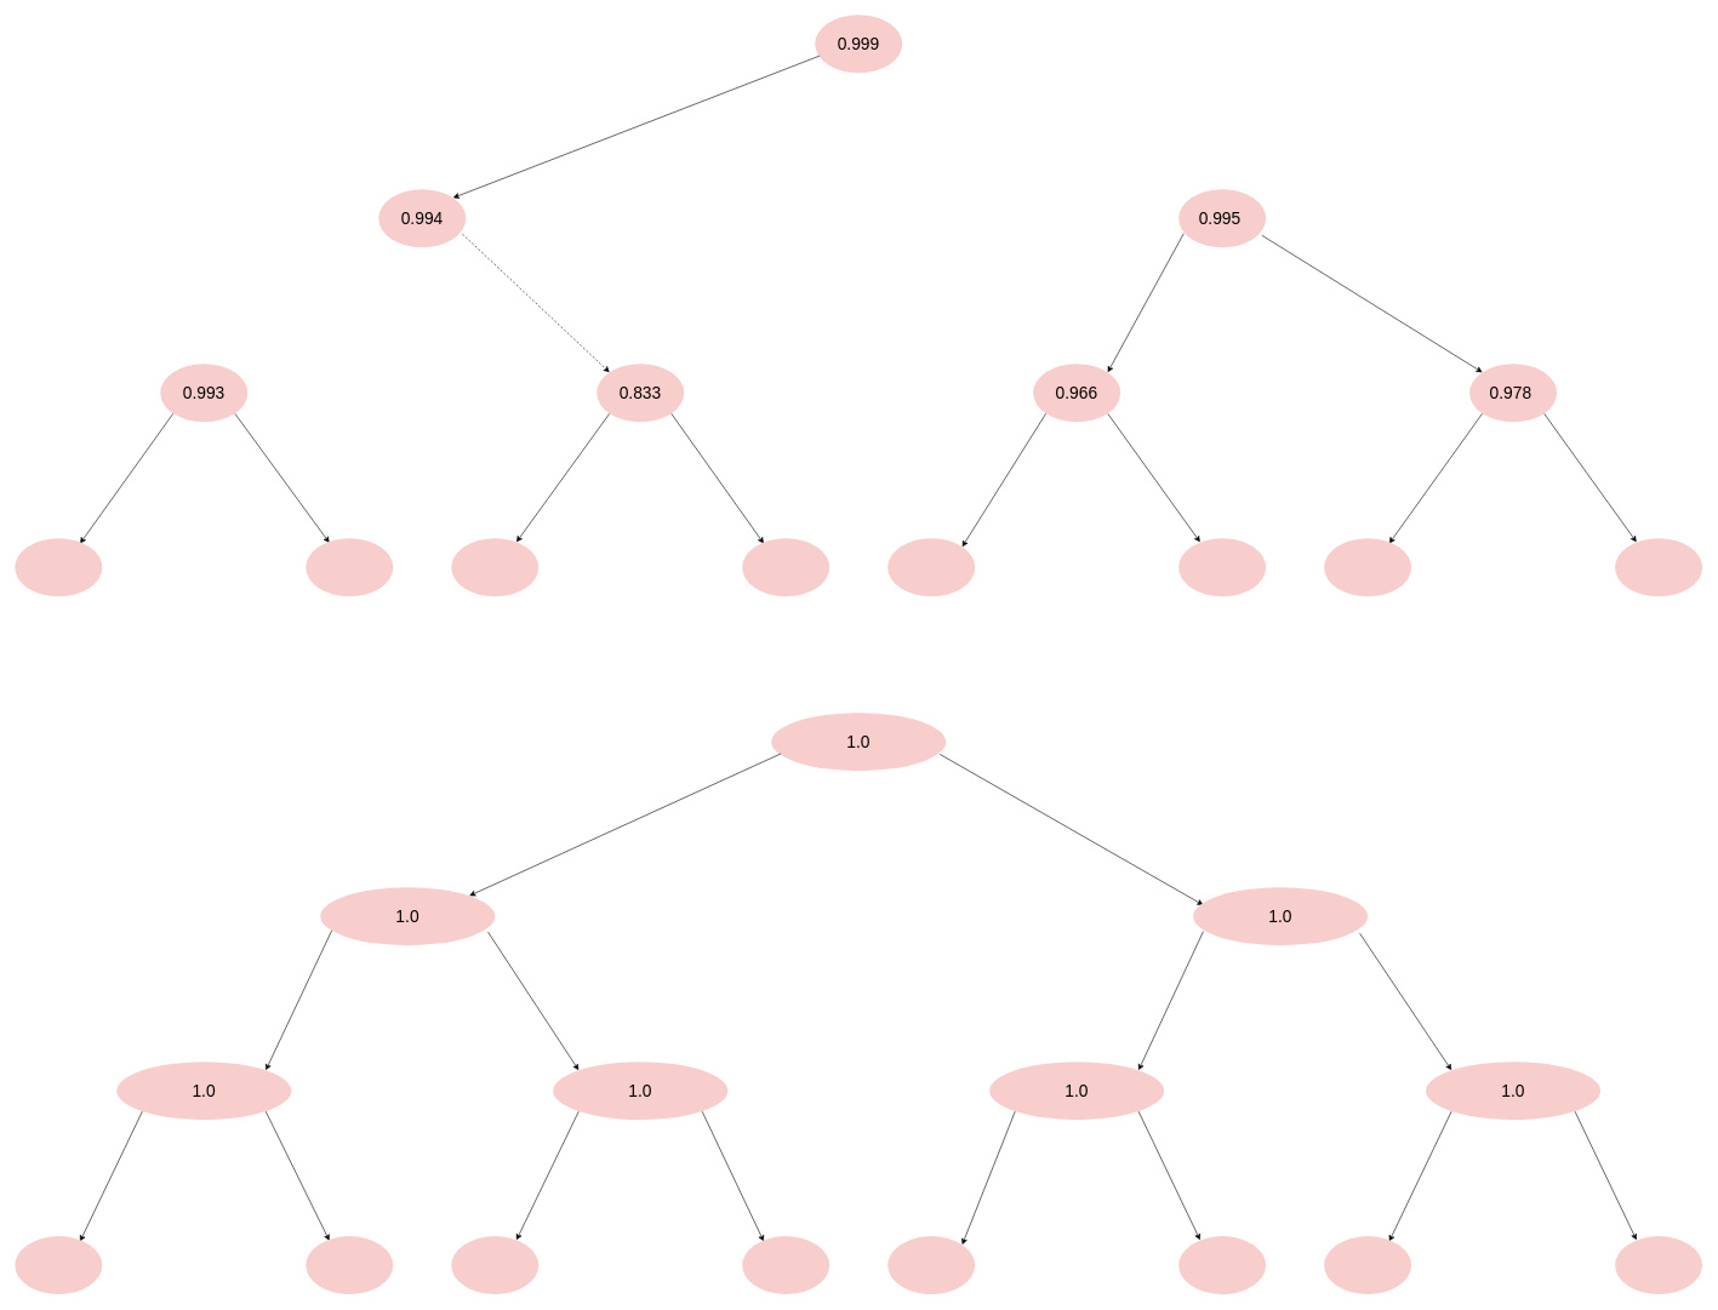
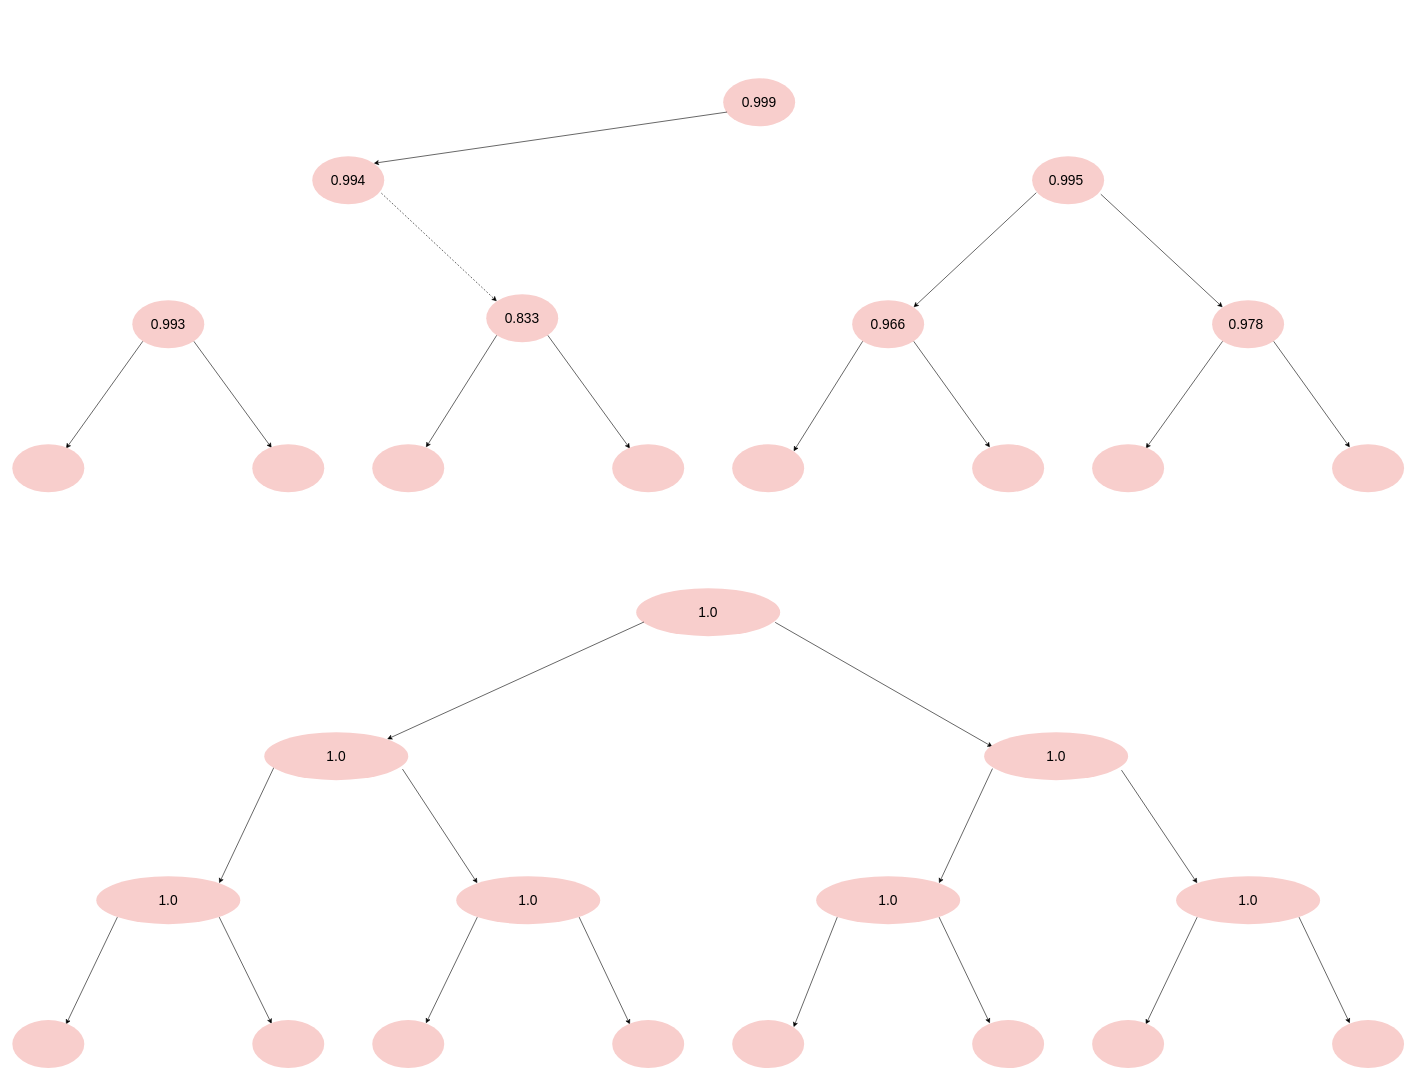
  <mxCell id="0" />
  <mxCell id="1" parent="0" />
- <mxCell id="2" value="0.999" style="ellipse;whiteSpace=wrap;html=1;fillColor=#f8cecc;strokeColor=none;fontSize=23;" vertex="1" parent="1"><mxGeometry x="1120" y="20" width="120" height="80" as="geometry" /></mxCell>
+ <mxCell id="2" value="0.999" style="ellipse;whiteSpace=wrap;html=1;fillColor=#f8cecc;strokeColor=none;fontSize=23;" vertex="1" parent="1"><mxGeometry x="1205" y="130" width="120" height="80" as="geometry" /></mxCell>
  <mxCell id="3" value="" style="endArrow=classic;html=1;rounded=0;entryX=1;entryY=0;entryDx=0;entryDy=0;exitX=0.054;exitY=0.704;exitDx=0;exitDy=0;exitPerimeter=0;fontSize=23;" edge="1" parent="1" source="2"><mxGeometry width="50" height="50" relative="1" as="geometry"><mxPoint x="1130" y="160" as="sourcePoint" /><mxPoint x="622.426" y="271.716" as="targetPoint" /></mxGeometry></mxCell>
  <mxCell id="4" value="" style="endArrow=classic;html=1;rounded=0;entryX=0;entryY=0;entryDx=0;entryDy=0;exitX=0.96;exitY=0.769;exitDx=0;exitDy=0;exitPerimeter=0;fontSize=23;dashed=1;" edge="1" parent="1" source="15" target="19"><mxGeometry width="50" height="50" relative="1" as="geometry"><mxPoint x="622.426" y="408.284" as="sourcePoint" /><mxPoint x="837.574" y="511.716" as="targetPoint" /></mxGeometry></mxCell>
  <mxCell id="5" value="" style="endArrow=classic;html=1;rounded=0;exitX=0;exitY=1;exitDx=0;exitDy=0;entryX=0.746;entryY=0.066;entryDx=0;entryDy=0;entryPerimeter=0;fontSize=23;" edge="1" parent="1" source="19" target="26"><mxGeometry width="50" height="50" relative="1" as="geometry"><mxPoint x="837.574" y="568.284" as="sourcePoint" /><mxPoint x="722.426" y="671.716" as="targetPoint" /></mxGeometry></mxCell>
  <mxCell id="6" value="" style="endArrow=classic;html=1;rounded=0;entryX=0.246;entryY=0.089;entryDx=0;entryDy=0;exitX=1;exitY=1;exitDx=0;exitDy=0;entryPerimeter=0;fontSize=23;" edge="1" parent="1" source="19" target="25"><mxGeometry width="50" height="50" relative="1" as="geometry"><mxPoint x="922.426" y="568.284" as="sourcePoint" /><mxPoint x="1037.574" y="671.716" as="targetPoint" /></mxGeometry></mxCell>
  <mxCell id="7" value="" style="endArrow=classic;html=1;rounded=0;entryX=0.269;entryY=0.077;entryDx=0;entryDy=0;exitX=1;exitY=1;exitDx=0;exitDy=0;entryPerimeter=0;fontSize=23;" edge="1" parent="1" source="20" target="27"><mxGeometry width="50" height="50" relative="1" as="geometry"><mxPoint x="330" y="570" as="sourcePoint" /><mxPoint x="437.574" y="671.716" as="targetPoint" /></mxGeometry></mxCell>
  <mxCell id="8" value="" style="endArrow=classic;html=1;rounded=0;exitX=0;exitY=1;exitDx=0;exitDy=0;entryX=0.746;entryY=0.089;entryDx=0;entryDy=0;entryPerimeter=0;fontSize=23;" edge="1" parent="1" source="20" target="28"><mxGeometry width="50" height="50" relative="1" as="geometry"><mxPoint x="237.574" y="568.284" as="sourcePoint" /><mxPoint x="122.426" y="671.716" as="targetPoint" /></mxGeometry></mxCell>
  <mxCell id="9" value="" style="endArrow=classic;html=1;rounded=0;exitX=1;exitY=1;exitDx=0;exitDy=0;entryX=0.246;entryY=0.066;entryDx=0;entryDy=0;entryPerimeter=0;fontSize=23;" edge="1" parent="1" source="17" target="22"><mxGeometry width="50" height="50" relative="1" as="geometry"><mxPoint x="1540" y="560" as="sourcePoint" /><mxPoint x="1637.574" y="671.716" as="targetPoint" /></mxGeometry></mxCell>
  <mxCell id="10" value="" style="endArrow=classic;html=1;rounded=0;exitX=0;exitY=1;exitDx=0;exitDy=0;entryX=1;entryY=0;entryDx=0;entryDy=0;fontSize=23;" edge="1" parent="1" source="17" target="21"><mxGeometry width="50" height="50" relative="1" as="geometry"><mxPoint x="1437.574" y="568.284" as="sourcePoint" /><mxPoint x="1310" y="750" as="targetPoint" /></mxGeometry></mxCell>
  <mxCell id="11" value="" style="endArrow=classic;html=1;rounded=0;exitX=0;exitY=1;exitDx=0;exitDy=0;entryX=0.746;entryY=0.089;entryDx=0;entryDy=0;entryPerimeter=0;fontSize=23;" edge="1" parent="1" source="18" target="23"><mxGeometry width="50" height="50" relative="1" as="geometry"><mxPoint x="2037.574" y="568.284" as="sourcePoint" /><mxPoint x="1910" y="750" as="targetPoint" /></mxGeometry></mxCell>
  <mxCell id="12" value="" style="endArrow=classic;html=1;rounded=0;entryX=0.246;entryY=0.066;entryDx=0;entryDy=0;exitX=1;exitY=1;exitDx=0;exitDy=0;entryPerimeter=0;fontSize=23;" edge="1" parent="1" source="18" target="24"><mxGeometry width="50" height="50" relative="1" as="geometry"><mxPoint x="2122.426" y="568.284" as="sourcePoint" /><mxPoint x="2237.574" y="671.716" as="targetPoint" /></mxGeometry></mxCell>
  <mxCell id="13" value="" style="endArrow=classic;html=1;rounded=0;entryX=0;entryY=0;entryDx=0;entryDy=0;exitX=0.954;exitY=0.791;exitDx=0;exitDy=0;exitPerimeter=0;fontSize=23;" edge="1" parent="1" source="16"><mxGeometry width="50" height="50" relative="1" as="geometry"><mxPoint x="1822.426" y="408.284" as="sourcePoint" /><mxPoint x="2037.574" y="511.716" as="targetPoint" /></mxGeometry></mxCell>
  <mxCell id="14" value="" style="endArrow=classic;html=1;rounded=0;entryX=1;entryY=0;entryDx=0;entryDy=0;exitX=0.058;exitY=0.759;exitDx=0;exitDy=0;exitPerimeter=0;fontSize=23;" edge="1" parent="1" source="16"><mxGeometry width="50" height="50" relative="1" as="geometry"><mxPoint x="1737.574" y="408.284" as="sourcePoint" /><mxPoint x="1522.426" y="511.716" as="targetPoint" /></mxGeometry></mxCell>
  <mxCell id="15" value="0.994" style="ellipse;whiteSpace=wrap;html=1;fillColor=#f8cecc;strokeColor=none;fontSize=23;" vertex="1" parent="1"><mxGeometry x="520" y="260" width="120" height="80" as="geometry" /></mxCell>
- <mxCell id="16" value="0.995&amp;nbsp;" style="ellipse;whiteSpace=wrap;html=1;fillColor=#f8cecc;strokeColor=none;fontSize=23;" vertex="1" parent="1"><mxGeometry x="1620" y="260" width="120" height="80" as="geometry" /></mxCell>
+ <mxCell id="16" value="0.995&amp;nbsp;" style="ellipse;whiteSpace=wrap;html=1;fillColor=#f8cecc;strokeColor=none;fontSize=23;" vertex="1" parent="1"><mxGeometry x="1720" y="260" width="120" height="80" as="geometry" /></mxCell>
  <mxCell id="17" value="0.966" style="ellipse;whiteSpace=wrap;html=1;fillColor=#f8cecc;strokeColor=none;fontSize=23;" vertex="1" parent="1"><mxGeometry x="1420" y="500" width="120" height="80" as="geometry" /></mxCell>
  <mxCell id="18" value="0.978&amp;nbsp;" style="ellipse;whiteSpace=wrap;html=1;fillColor=#f8cecc;strokeColor=none;fontSize=23;" vertex="1" parent="1"><mxGeometry x="2020" y="500" width="120" height="80" as="geometry" /></mxCell>
- <mxCell id="19" value="0.833" style="ellipse;whiteSpace=wrap;html=1;fillColor=#f8cecc;strokeColor=none;fontSize=23;" vertex="1" parent="1"><mxGeometry x="820" y="500" width="120" height="80" as="geometry" /></mxCell>
+ <mxCell id="19" value="0.833" style="ellipse;whiteSpace=wrap;html=1;fillColor=#f8cecc;strokeColor=none;fontSize=23;" vertex="1" parent="1"><mxGeometry x="810" y="490" width="120" height="80" as="geometry" /></mxCell>
  <mxCell id="20" value="0.993" style="ellipse;whiteSpace=wrap;html=1;fillColor=#f8cecc;strokeColor=none;fontSize=23;" vertex="1" parent="1"><mxGeometry x="220" y="500" width="120" height="80" as="geometry" /></mxCell>
  <mxCell id="21" value="" style="ellipse;whiteSpace=wrap;html=1;fillColor=#f8cecc;strokeColor=none;fontSize=23;" vertex="1" parent="1"><mxGeometry x="1220" y="740" width="120" height="80" as="geometry" /></mxCell>
  <mxCell id="22" value="" style="ellipse;whiteSpace=wrap;html=1;fillColor=#f8cecc;strokeColor=none;fontSize=23;" vertex="1" parent="1"><mxGeometry x="1620" y="740" width="120" height="80" as="geometry" /></mxCell>
  <mxCell id="23" value="" style="ellipse;whiteSpace=wrap;html=1;fillColor=#f8cecc;strokeColor=none;fontSize=23;" vertex="1" parent="1"><mxGeometry x="1820" y="740" width="120" height="80" as="geometry" /></mxCell>
  <mxCell id="24" value="" style="ellipse;whiteSpace=wrap;html=1;fillColor=#f8cecc;strokeColor=none;fontSize=23;" vertex="1" parent="1"><mxGeometry x="2220" y="740" width="120" height="80" as="geometry" /></mxCell>
  <mxCell id="25" value="" style="ellipse;whiteSpace=wrap;html=1;fillColor=#f8cecc;strokeColor=none;fontSize=23;" vertex="1" parent="1"><mxGeometry x="1020" y="740" width="120" height="80" as="geometry" /></mxCell>
  <mxCell id="26" value="" style="ellipse;whiteSpace=wrap;html=1;fillColor=#f8cecc;strokeColor=none;fontSize=23;" vertex="1" parent="1"><mxGeometry x="620" y="740" width="120" height="80" as="geometry" /></mxCell>
  <mxCell id="27" value="" style="ellipse;whiteSpace=wrap;html=1;fillColor=#f8cecc;strokeColor=none;fontSize=23;" vertex="1" parent="1"><mxGeometry x="420" y="740" width="120" height="80" as="geometry" /></mxCell>
  <mxCell id="28" value="" style="ellipse;whiteSpace=wrap;html=1;fillColor=#f8cecc;strokeColor=none;fontSize=23;" vertex="1" parent="1"><mxGeometry x="20" y="740" width="120" height="80" as="geometry" /></mxCell>
  <mxCell id="29" value="1.0" style="ellipse;whiteSpace=wrap;html=1;fillColor=#f8cecc;strokeColor=none;fontSize=23;" vertex="1" parent="1"><mxGeometry x="1060" y="980" width="240" height="80" as="geometry" /></mxCell>
  <mxCell id="30" value="" style="endArrow=classic;html=1;rounded=0;entryX=1;entryY=0;entryDx=0;entryDy=0;exitX=0.054;exitY=0.704;exitDx=0;exitDy=0;exitPerimeter=0;fontSize=23;" edge="1" parent="1" source="29" target="44"><mxGeometry width="50" height="50" relative="1" as="geometry"><mxPoint x="1130" y="1120" as="sourcePoint" /><mxPoint x="622.426" y="1231.716" as="targetPoint" /></mxGeometry></mxCell>
  <mxCell id="31" value="" style="endArrow=classic;html=1;rounded=0;entryX=1;entryY=0;entryDx=0;entryDy=0;exitX=0.068;exitY=0.726;exitDx=0;exitDy=0;exitPerimeter=0;fontSize=23;" edge="1" parent="1" source="44" target="49"><mxGeometry width="50" height="50" relative="1" as="geometry"><mxPoint x="537.574" y="1368.284" as="sourcePoint" /><mxPoint x="322.426" y="1471.716" as="targetPoint" /></mxGeometry></mxCell>
  <mxCell id="32" value="" style="endArrow=classic;html=1;rounded=0;entryX=0;entryY=0;entryDx=0;entryDy=0;exitX=0.96;exitY=0.769;exitDx=0;exitDy=0;exitPerimeter=0;fontSize=23;" edge="1" parent="1" source="44" target="48"><mxGeometry width="50" height="50" relative="1" as="geometry"><mxPoint x="622.426" y="1368.284" as="sourcePoint" /><mxPoint x="837.574" y="1471.716" as="targetPoint" /></mxGeometry></mxCell>
  <mxCell id="33" value="" style="endArrow=classic;html=1;rounded=0;exitX=0;exitY=1;exitDx=0;exitDy=0;entryX=0.746;entryY=0.066;entryDx=0;entryDy=0;entryPerimeter=0;fontSize=23;" edge="1" parent="1" source="48" target="55"><mxGeometry width="50" height="50" relative="1" as="geometry"><mxPoint x="837.574" y="1528.284" as="sourcePoint" /><mxPoint x="722.426" y="1631.716" as="targetPoint" /></mxGeometry></mxCell>
  <mxCell id="34" value="" style="endArrow=classic;html=1;rounded=0;entryX=0.246;entryY=0.089;entryDx=0;entryDy=0;exitX=1;exitY=1;exitDx=0;exitDy=0;entryPerimeter=0;fontSize=23;" edge="1" parent="1" source="48" target="54"><mxGeometry width="50" height="50" relative="1" as="geometry"><mxPoint x="922.426" y="1528.284" as="sourcePoint" /><mxPoint x="1037.574" y="1631.716" as="targetPoint" /></mxGeometry></mxCell>
  <mxCell id="35" value="" style="endArrow=classic;html=1;rounded=0;entryX=0.269;entryY=0.077;entryDx=0;entryDy=0;exitX=1;exitY=1;exitDx=0;exitDy=0;entryPerimeter=0;fontSize=23;" edge="1" parent="1" source="49" target="56"><mxGeometry width="50" height="50" relative="1" as="geometry"><mxPoint x="330" y="1530" as="sourcePoint" /><mxPoint x="437.574" y="1631.716" as="targetPoint" /></mxGeometry></mxCell>
  <mxCell id="36" value="" style="endArrow=classic;html=1;rounded=0;exitX=0;exitY=1;exitDx=0;exitDy=0;entryX=0.746;entryY=0.089;entryDx=0;entryDy=0;entryPerimeter=0;fontSize=23;" edge="1" parent="1" source="49" target="57"><mxGeometry width="50" height="50" relative="1" as="geometry"><mxPoint x="237.574" y="1528.284" as="sourcePoint" /><mxPoint x="122.426" y="1631.716" as="targetPoint" /></mxGeometry></mxCell>
  <mxCell id="37" value="" style="endArrow=classic;html=1;rounded=0;exitX=1;exitY=1;exitDx=0;exitDy=0;entryX=0.246;entryY=0.066;entryDx=0;entryDy=0;entryPerimeter=0;fontSize=23;" edge="1" parent="1" source="46" target="51"><mxGeometry width="50" height="50" relative="1" as="geometry"><mxPoint x="1540" y="1520" as="sourcePoint" /><mxPoint x="1637.574" y="1631.716" as="targetPoint" /></mxGeometry></mxCell>
  <mxCell id="38" value="" style="endArrow=classic;html=1;rounded=0;exitX=0;exitY=1;exitDx=0;exitDy=0;entryX=1;entryY=0;entryDx=0;entryDy=0;fontSize=23;" edge="1" parent="1" source="46" target="50"><mxGeometry width="50" height="50" relative="1" as="geometry"><mxPoint x="1437.574" y="1528.284" as="sourcePoint" /><mxPoint x="1310" y="1710" as="targetPoint" /></mxGeometry></mxCell>
  <mxCell id="39" value="" style="endArrow=classic;html=1;rounded=0;exitX=0;exitY=1;exitDx=0;exitDy=0;entryX=0.746;entryY=0.089;entryDx=0;entryDy=0;entryPerimeter=0;fontSize=23;" edge="1" parent="1" source="47" target="52"><mxGeometry width="50" height="50" relative="1" as="geometry"><mxPoint x="2037.574" y="1528.284" as="sourcePoint" /><mxPoint x="1910" y="1710" as="targetPoint" /></mxGeometry></mxCell>
  <mxCell id="40" value="" style="endArrow=classic;html=1;rounded=0;entryX=0.246;entryY=0.066;entryDx=0;entryDy=0;exitX=1;exitY=1;exitDx=0;exitDy=0;entryPerimeter=0;fontSize=23;" edge="1" parent="1" source="47" target="53"><mxGeometry width="50" height="50" relative="1" as="geometry"><mxPoint x="2122.426" y="1528.284" as="sourcePoint" /><mxPoint x="2237.574" y="1631.716" as="targetPoint" /></mxGeometry></mxCell>
  <mxCell id="41" value="" style="endArrow=classic;html=1;rounded=0;entryX=0;entryY=0;entryDx=0;entryDy=0;exitX=0.954;exitY=0.791;exitDx=0;exitDy=0;exitPerimeter=0;fontSize=23;" edge="1" parent="1" source="45" target="47"><mxGeometry width="50" height="50" relative="1" as="geometry"><mxPoint x="1822.426" y="1368.284" as="sourcePoint" /><mxPoint x="2037.574" y="1471.716" as="targetPoint" /></mxGeometry></mxCell>
  <mxCell id="42" value="" style="endArrow=classic;html=1;rounded=0;entryX=1;entryY=0;entryDx=0;entryDy=0;exitX=0.058;exitY=0.759;exitDx=0;exitDy=0;exitPerimeter=0;fontSize=23;" edge="1" parent="1" source="45" target="46"><mxGeometry width="50" height="50" relative="1" as="geometry"><mxPoint x="1737.574" y="1368.284" as="sourcePoint" /><mxPoint x="1522.426" y="1471.716" as="targetPoint" /></mxGeometry></mxCell>
  <mxCell id="43" value="" style="endArrow=classic;html=1;rounded=0;entryX=0.058;entryY=0.306;entryDx=0;entryDy=0;exitX=0.965;exitY=0.712;exitDx=0;exitDy=0;exitPerimeter=0;entryPerimeter=0;fontSize=23;" edge="1" parent="1" source="29" target="45"><mxGeometry width="50" height="50" relative="1" as="geometry"><mxPoint x="1747.574" y="1298.284" as="sourcePoint" /><mxPoint x="1737.574" y="1231.716" as="targetPoint" /></mxGeometry></mxCell>
  <mxCell id="44" value="1.0" style="ellipse;whiteSpace=wrap;html=1;fillColor=#f8cecc;strokeColor=none;fontSize=23;" vertex="1" parent="1"><mxGeometry x="440" y="1220" width="240" height="80" as="geometry" /></mxCell>
  <mxCell id="45" value="1.0" style="ellipse;whiteSpace=wrap;html=1;fillColor=#f8cecc;strokeColor=none;fontSize=23;" vertex="1" parent="1"><mxGeometry x="1640" y="1220" width="240" height="80" as="geometry" /></mxCell>
  <mxCell id="46" value="1.0" style="ellipse;whiteSpace=wrap;html=1;fillColor=#f8cecc;strokeColor=none;fontSize=23;" vertex="1" parent="1"><mxGeometry x="1360" y="1460" width="240" height="80" as="geometry" /></mxCell>
  <mxCell id="47" value="1.0" style="ellipse;whiteSpace=wrap;html=1;fillColor=#f8cecc;strokeColor=none;fontSize=23;" vertex="1" parent="1"><mxGeometry x="1960" y="1460" width="240" height="80" as="geometry" /></mxCell>
  <mxCell id="48" value="1.0" style="ellipse;whiteSpace=wrap;html=1;fillColor=#f8cecc;strokeColor=none;fontSize=23;" vertex="1" parent="1"><mxGeometry x="760" y="1460" width="240" height="80" as="geometry" /></mxCell>
  <mxCell id="49" value="1.0" style="ellipse;whiteSpace=wrap;html=1;fillColor=#f8cecc;strokeColor=none;fontSize=23;" vertex="1" parent="1"><mxGeometry x="160" y="1460" width="240" height="80" as="geometry" /></mxCell>
  <mxCell id="50" value="" style="ellipse;whiteSpace=wrap;html=1;fillColor=#f8cecc;strokeColor=none;fontSize=23;" vertex="1" parent="1"><mxGeometry x="1220" y="1700" width="120" height="80" as="geometry" /></mxCell>
  <mxCell id="51" value="" style="ellipse;whiteSpace=wrap;html=1;fillColor=#f8cecc;strokeColor=none;fontSize=23;" vertex="1" parent="1"><mxGeometry x="1620" y="1700" width="120" height="80" as="geometry" /></mxCell>
  <mxCell id="52" value="" style="ellipse;whiteSpace=wrap;html=1;fillColor=#f8cecc;strokeColor=none;fontSize=23;" vertex="1" parent="1"><mxGeometry x="1820" y="1700" width="120" height="80" as="geometry" /></mxCell>
  <mxCell id="53" value="" style="ellipse;whiteSpace=wrap;html=1;fillColor=#f8cecc;strokeColor=none;fontSize=23;" vertex="1" parent="1"><mxGeometry x="2220" y="1700" width="120" height="80" as="geometry" /></mxCell>
  <mxCell id="54" value="" style="ellipse;whiteSpace=wrap;html=1;fillColor=#f8cecc;strokeColor=none;fontSize=23;" vertex="1" parent="1"><mxGeometry x="1020" y="1700" width="120" height="80" as="geometry" /></mxCell>
  <mxCell id="55" value="" style="ellipse;whiteSpace=wrap;html=1;fillColor=#f8cecc;strokeColor=none;fontSize=23;" vertex="1" parent="1"><mxGeometry x="620" y="1700" width="120" height="80" as="geometry" /></mxCell>
  <mxCell id="56" value="" style="ellipse;whiteSpace=wrap;html=1;fillColor=#f8cecc;strokeColor=none;fontSize=23;" vertex="1" parent="1"><mxGeometry x="420" y="1700" width="120" height="80" as="geometry" /></mxCell>
  <mxCell id="57" value="" style="ellipse;whiteSpace=wrap;html=1;fillColor=#f8cecc;strokeColor=none;fontSize=23;" vertex="1" parent="1"><mxGeometry x="20" y="1700" width="120" height="80" as="geometry" /></mxCell>
